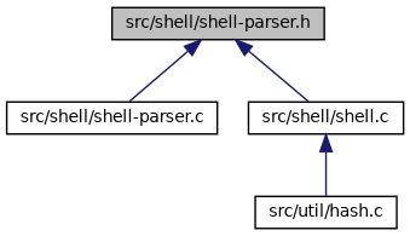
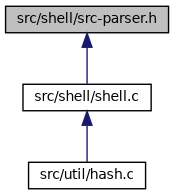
  digraph {
    node [color=black fillcolor=white fontname=Helvetica fontsize=10 shape=record style=filled]
    edge [color=midnightblue dir=back fontname=Helvetica fontsize=10 labelfontname=Helvetica labelfontsize=10 style=solid]
-   n1 [fillcolor=grey75 fontcolor=black height=0.2 label="src/shell/shell-parser.h" width=0.4]
-   n2 [height=0.2 label="src/shell/shell-parser.c" width=0.4]
+   n1 [fillcolor=grey75 fontcolor=black height=0.2 label="src/shell/src-parser.h" width=0.4]
    n3 [height=0.2 label="src/shell/shell.c" width=0.4]
    n4 [height=0.2 label="src/util/hash.c" width=0.4]
-   n1 -> n2
    n1 -> n3
    n3 -> n4
  }
